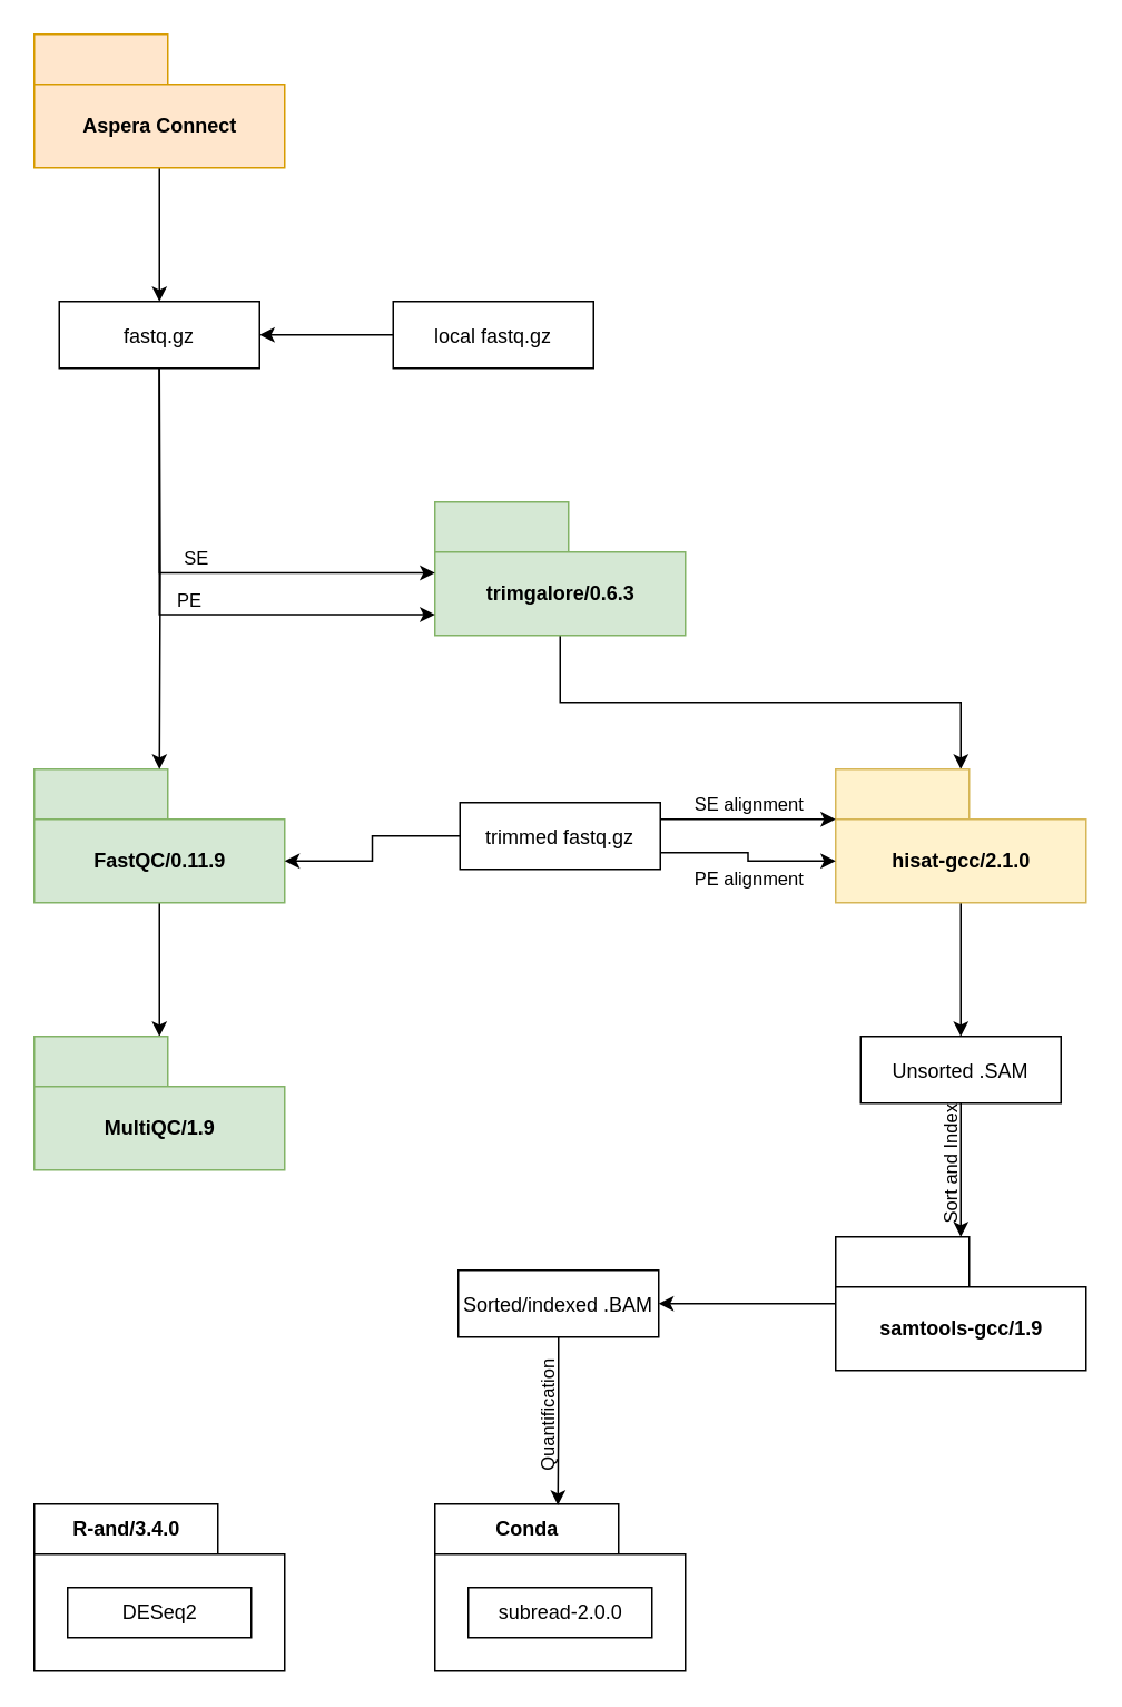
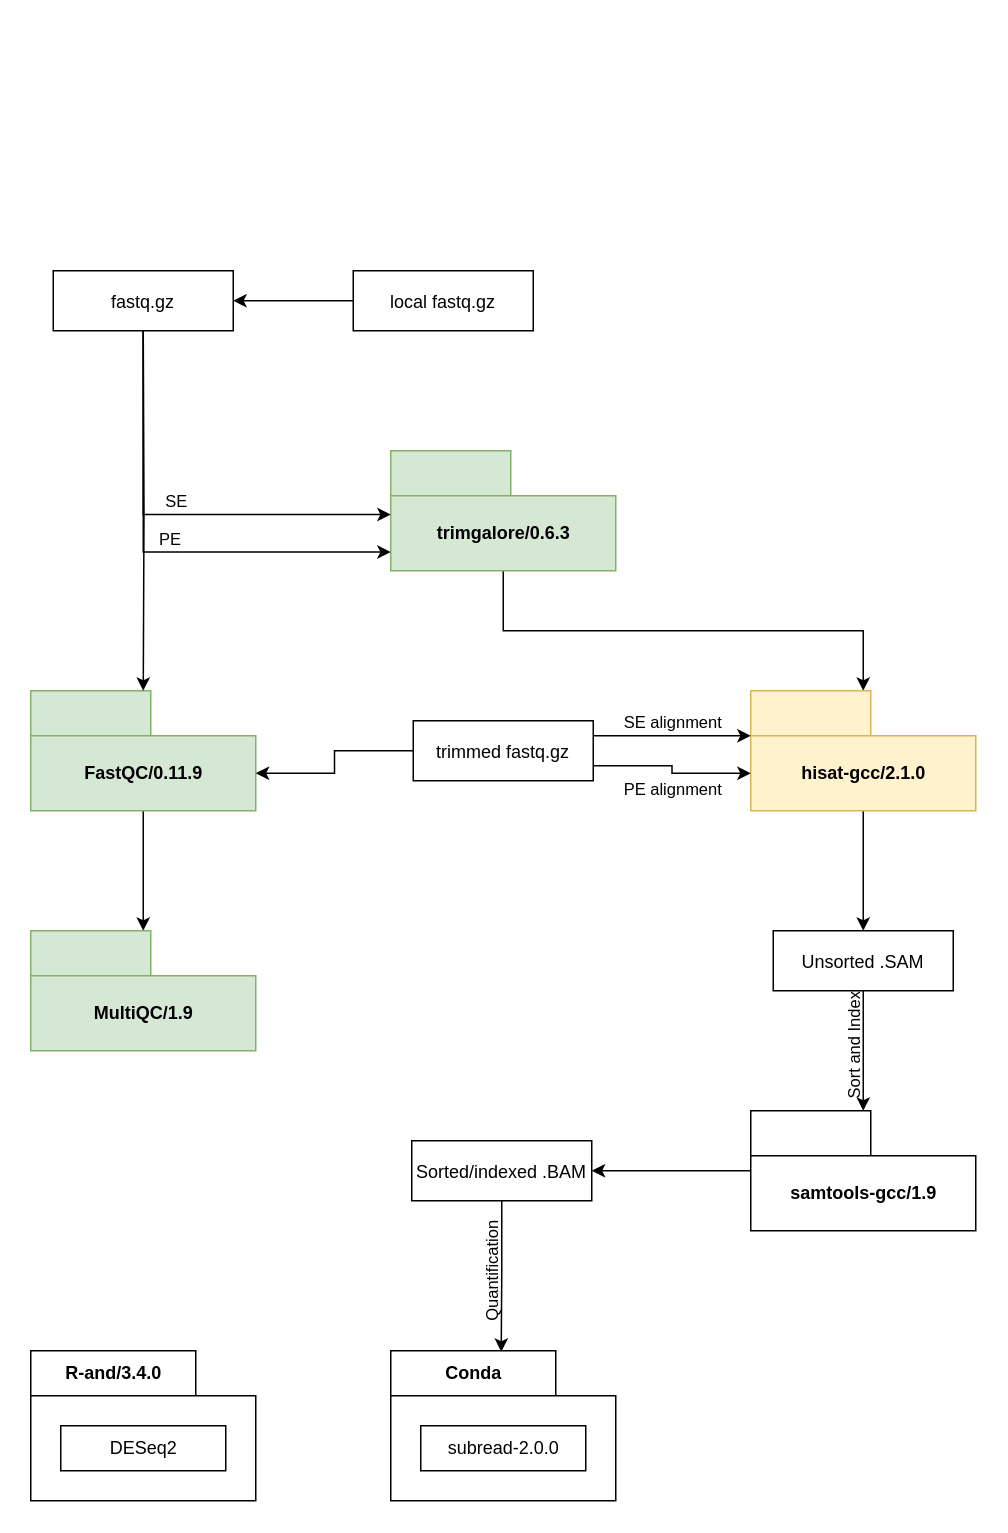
  <mxCell id="0" />
  <mxCell id="1" parent="0" />
- <mxCell id="2" value="" style="edgeStyle=orthogonalEdgeStyle;rounded=0;orthogonalLoop=1;jettySize=auto;html=1;" parent="1" source="3" target="19" edge="1"><mxGeometry relative="1" as="geometry" /></mxCell>
- <mxCell id="3" value="Aspera Connect" style="shape=folder;fontStyle=1;tabWidth=80;tabHeight=30;tabPosition=left;html=1;boundedLbl=1;fillColor=#ffe6cc;strokeColor=#d79b00;" parent="1" vertex="1"><mxGeometry x="20" y="20" width="150" height="80" as="geometry" /></mxCell>
  <mxCell id="4" style="edgeStyle=orthogonalEdgeStyle;rounded=0;orthogonalLoop=1;jettySize=auto;html=1;exitX=0.5;exitY=1;exitDx=0;exitDy=0;exitPerimeter=0;align=center;" parent="1" source="5" target="6" edge="1"><mxGeometry relative="1" as="geometry" /></mxCell>
  <mxCell id="5" value="FastQC/0.11.9" style="shape=folder;fontStyle=1;tabWidth=80;tabHeight=30;tabPosition=left;html=1;boundedLbl=1;fillColor=#d5e8d4;strokeColor=#82b366;" parent="1" vertex="1"><mxGeometry x="20" y="460" width="150" height="80" as="geometry" /></mxCell>
  <mxCell id="6" value="MultiQC/1.9" style="shape=folder;fontStyle=1;tabWidth=80;tabHeight=30;tabPosition=left;html=1;boundedLbl=1;fillColor=#d5e8d4;strokeColor=#82b366;" parent="1" vertex="1"><mxGeometry x="20" y="620" width="150" height="80" as="geometry" /></mxCell>
  <mxCell id="7" style="edgeStyle=orthogonalEdgeStyle;rounded=0;orthogonalLoop=1;jettySize=auto;html=1;exitX=0.5;exitY=1;exitDx=0;exitDy=0;align=center;horizontal=0;" parent="1" target="5" edge="1"><mxGeometry relative="1" as="geometry"><mxPoint x="95" y="220" as="sourcePoint" /></mxGeometry></mxCell>
  <mxCell id="8" style="edgeStyle=orthogonalEdgeStyle;rounded=0;orthogonalLoop=1;jettySize=auto;html=1;exitX=0.5;exitY=1;exitDx=0;exitDy=0;exitPerimeter=0;labelBackgroundColor=none;" parent="1" source="9" target="11" edge="1"><mxGeometry relative="1" as="geometry" /></mxCell>
  <mxCell id="9" value="trimgalore/0.6.3" style="shape=folder;fontStyle=1;tabWidth=80;tabHeight=30;tabPosition=left;html=1;boundedLbl=1;fontSize=12;flipV=0;fillColor=#d5e8d4;strokeColor=#82b366;" parent="1" vertex="1"><mxGeometry x="260" y="300" width="150" height="80" as="geometry" /></mxCell>
  <mxCell id="10" value="" style="edgeStyle=orthogonalEdgeStyle;rounded=0;orthogonalLoop=1;jettySize=auto;html=1;exitX=0.5;exitY=1;exitDx=0;exitDy=0;exitPerimeter=0;entryX=0.5;entryY=0;entryDx=0;entryDy=0;labelBackgroundColor=none;" parent="1" source="11" target="26" edge="1"><mxGeometry relative="1" as="geometry" /></mxCell>
  <mxCell id="11" value="hisat-gcc/2.1.0" style="shape=folder;fontStyle=1;tabWidth=80;tabHeight=30;tabPosition=left;html=1;boundedLbl=1;fontSize=12;fillColor=#fff2cc;strokeColor=#d6b656;" parent="1" vertex="1"><mxGeometry x="500" y="460" width="150" height="80" as="geometry" /></mxCell>
  <mxCell id="12" value="Conda" style="shape=folder;fontStyle=1;tabWidth=110;tabHeight=30;tabPosition=left;html=1;boundedLbl=1;labelInHeader=1;container=1;collapsible=0;recursiveResize=0;" parent="1" vertex="1"><mxGeometry x="260" y="900" width="150" height="100" as="geometry" /></mxCell>
  <mxCell id="13" value="subread-2.0.0" style="html=1;" parent="12" vertex="1"><mxGeometry width="110" height="30" relative="1" as="geometry"><mxPoint x="20" y="50" as="offset" /></mxGeometry></mxCell>
  <mxCell id="14" value="R-and/3.4.0" style="shape=folder;fontStyle=1;tabWidth=110;tabHeight=30;tabPosition=left;html=1;boundedLbl=1;labelInHeader=1;container=1;collapsible=0;recursiveResize=0;" parent="1" vertex="1"><mxGeometry x="20" y="900" width="150" height="100" as="geometry" /></mxCell>
  <mxCell id="15" value="DESeq2" style="html=1;" parent="14" vertex="1"><mxGeometry width="110" height="30" relative="1" as="geometry"><mxPoint x="20" y="50" as="offset" /></mxGeometry></mxCell>
  <mxCell id="16" value="" style="edgeStyle=orthogonalEdgeStyle;rounded=0;orthogonalLoop=1;jettySize=auto;html=1;" parent="1" source="20" target="19" edge="1"><mxGeometry relative="1" as="geometry" /></mxCell>
  <mxCell id="17" value="SE" style="edgeStyle=orthogonalEdgeStyle;rounded=0;orthogonalLoop=1;jettySize=auto;html=1;exitX=0.5;exitY=1;exitDx=0;exitDy=0;entryX=0;entryY=0;entryDx=0;entryDy=42.5;entryPerimeter=0;labelBackgroundColor=none;verticalAlign=bottom;" parent="1" source="19" target="9" edge="1"><mxGeometry relative="1" as="geometry" /></mxCell>
  <mxCell id="18" value="PE" style="edgeStyle=orthogonalEdgeStyle;rounded=0;orthogonalLoop=1;jettySize=auto;html=1;exitX=0.5;exitY=1;exitDx=0;exitDy=0;entryX=0;entryY=0;entryDx=0;entryDy=67.5;entryPerimeter=0;labelBackgroundColor=none;verticalAlign=bottom;labelPosition=right;verticalLabelPosition=top;align=left;" parent="1" source="19" target="9" edge="1"><mxGeometry relative="1" as="geometry" /></mxCell>
  <mxCell id="19" value="fastq.gz" style="fontStyle=0;" parent="1" vertex="1"><mxGeometry x="35" y="180" width="120" height="40" as="geometry" /></mxCell>
  <mxCell id="20" value="local fastq.gz" style="fontStyle=0;" parent="1" vertex="1"><mxGeometry x="235" y="180" width="120" height="40" as="geometry" /></mxCell>
  <mxCell id="21" style="edgeStyle=orthogonalEdgeStyle;rounded=0;orthogonalLoop=1;jettySize=auto;html=1;exitX=0;exitY=0.5;exitDx=0;exitDy=0;entryX=0;entryY=0;entryDx=150;entryDy=55;entryPerimeter=0;labelBackgroundColor=none;" parent="1" source="24" target="5" edge="1"><mxGeometry relative="1" as="geometry" /></mxCell>
  <mxCell id="22" value="SE alignment" style="edgeStyle=orthogonalEdgeStyle;rounded=0;orthogonalLoop=1;jettySize=auto;html=1;exitX=1;exitY=0.25;exitDx=0;exitDy=0;entryX=0;entryY=0;entryDx=0;entryDy=30;entryPerimeter=0;labelBackgroundColor=none;verticalAlign=bottom;" parent="1" source="24" target="11" edge="1"><mxGeometry relative="1" as="geometry" /></mxCell>
  <mxCell id="23" value="PE alignment" style="edgeStyle=orthogonalEdgeStyle;rounded=0;orthogonalLoop=1;jettySize=auto;html=1;exitX=1;exitY=0.75;exitDx=0;exitDy=0;labelBackgroundColor=none;verticalAlign=top;entryX=0;entryY=0;entryDx=0;entryDy=55;entryPerimeter=0;" parent="1" source="24" target="11" edge="1"><mxGeometry relative="1" as="geometry"><mxPoint x="490" y="510" as="targetPoint" /></mxGeometry></mxCell>
  <mxCell id="24" value="trimmed fastq.gz" style="fontStyle=0;labelBackgroundColor=none;" parent="1" vertex="1"><mxGeometry x="275" y="480" width="120" height="40" as="geometry" /></mxCell>
  <mxCell id="25" value="Sort and Index" style="edgeStyle=orthogonalEdgeStyle;rounded=0;orthogonalLoop=1;jettySize=auto;html=1;exitX=0.5;exitY=1;exitDx=0;exitDy=0;labelBackgroundColor=none;horizontal=0;verticalAlign=bottom;" parent="1" source="26" target="27" edge="1"><mxGeometry relative="1" as="geometry" /></mxCell>
  <mxCell id="26" value="Unsorted .SAM" style="fontStyle=0;labelBackgroundColor=none;" parent="1" vertex="1"><mxGeometry x="515" y="620" width="120" height="40" as="geometry" /></mxCell>
  <mxCell id="27" value="samtools-gcc/1.9" style="shape=folder;fontStyle=1;tabWidth=80;tabHeight=30;tabPosition=left;html=1;boundedLbl=1;labelBackgroundColor=none;" parent="1" vertex="1"><mxGeometry x="500" y="740" width="150" height="80" as="geometry" /></mxCell>
  <mxCell id="28" value="" style="edgeStyle=orthogonalEdgeStyle;rounded=0;orthogonalLoop=1;jettySize=auto;html=1;labelBackgroundColor=none;" parent="1" source="27" target="30" edge="1"><mxGeometry relative="1" as="geometry" /></mxCell>
  <mxCell id="29" value="Quantification" style="edgeStyle=orthogonalEdgeStyle;rounded=0;orthogonalLoop=1;jettySize=auto;html=1;exitX=0.5;exitY=1;exitDx=0;exitDy=0;entryX=0.491;entryY=0.007;entryDx=0;entryDy=0;entryPerimeter=0;labelBackgroundColor=none;verticalAlign=bottom;horizontal=0;" parent="1" source="30" target="12" edge="1"><mxGeometry relative="1" as="geometry" /></mxCell>
  <mxCell id="30" value="Sorted/indexed .BAM" style="fontStyle=0;labelBackgroundColor=none;" parent="1" vertex="1"><mxGeometry x="274" y="760" width="120" height="40" as="geometry" /></mxCell>
